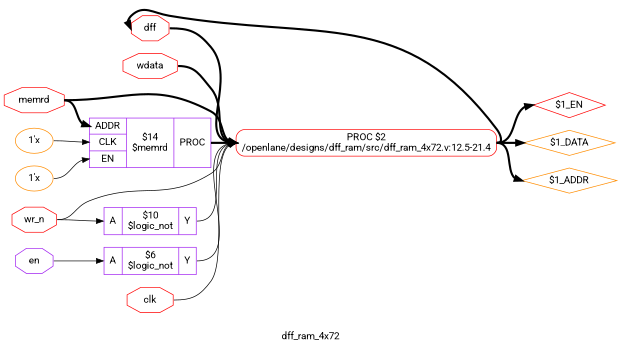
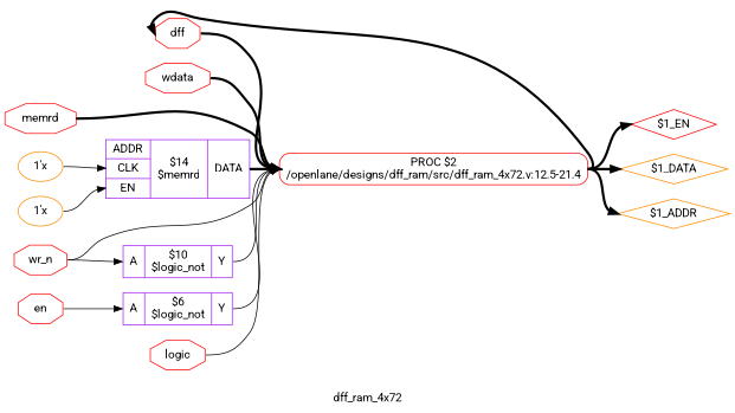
  digraph {
    fontname=Roboto
    label=dff_ram_4x72
    rankdir=LR
    remincross=true
    node [color=red fontname=Roboto shape=octagon]
    edge [color=black fontcolor=black fontname=Roboto headport=w style="setlinewidth(3)" tailport=e]
    n1 [fontcolor=black label=dff]
    n2 [label="PROC $2\n/openlane/designs/dff_ram/src/dff_ram_4x72.v:12.5-21.4" shape=box style=rounded]
    n3 [label="$1_EN" shape=diamond]
    n4 [color=darkorange label="$1_DATA" shape=diamond]
    n5 [color=darkorange label="$1_ADDR" shape=diamond]
    n6 [fontcolor=black label=wdata]
    n7 [fontcolor=black label=memrd]
-   n8 [color=purple label="{{<p23> ADDR|<p24> CLK|<p25> EN}|$14\n$memrd|{<p26> PROC}}" shape=record]
+   n8 [color=purple label="{{<p23> ADDR|<p24> CLK|<p25> EN}|$14\n$memrd|{<p26> DATA}}" shape=record]
    n9 [fontcolor=black label=wr_n]
    n10 [color=purple label="{{<p28> A}|$10\n$logic_not|{<p29> Y}}" shape=record]
-   n11 [color=purple fontcolor=black label=en]
+   n11 [fontcolor=black label=en]
    n12 [color=purple label="{{<p28> A}|$6\n$logic_not|{<p29> Y}}" shape=record]
-   n13 [fontcolor=black label=clk]
+   n13 [fontcolor=black label=logic]
    n14 [color=darkorange label="1'x" shape=""]
    n15 [color=darkorange label="1'x" shape=""]
    n1 -> n2
    n2 -> n1
    n2 -> n3
    n2 -> n4
    n2 -> n5
    n6 -> n2
    n7 -> n2
-   n7 -> n8 [headport="p23:w"]
    n8 -> n2 [tailport="p26:e"]
    n9 -> n2 [style=""]
    n9 -> n10 [headport="p28:w" style=""]
    n10 -> n2 [tailport="p29:e" style=""]
    n11 -> n12 [headport="p28:w" style=""]
    n12 -> n2 [tailport="p29:e" style=""]
    n13 -> n2 [style=""]
    n14 -> n8 [headport="p25:w" style=""]
    n15 -> n8 [headport="p24:w" style=""]
  }
